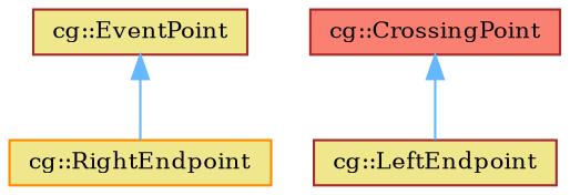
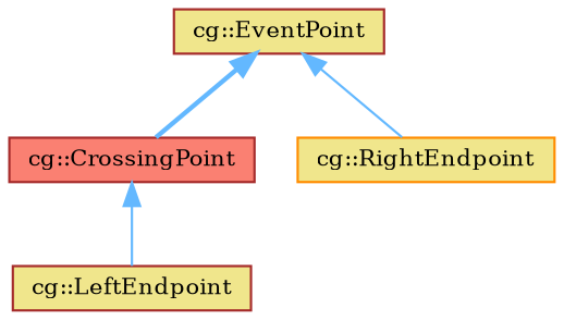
  digraph {
    fontname="DejaVu Serif"
    node [color=brown fillcolor=khaki fontname="DejaVu Serif" fontsize=10 shape=box style=filled]
    edge [color=steelblue1 dir=back fontname="DejaVu Serif" fontsize=10 labelfontname=Helvetica labelfontsize=10 style=solid]
    n1 [fontcolor=black height=0.2 label="cg::EventPoint" width=0.4]
    n2 [fillcolor=salmon height=0.2 label="cg::CrossingPoint" width=0.4]
    n3 [color=darkorange height=0.2 label="cg::RightEndpoint" width=0.4]
    n4 [height=0.2 label="cg::LeftEndpoint" width=0.4]
+   n1 -> n2 [style=bold]
    n1 -> n3
    n2 -> n4
  }
